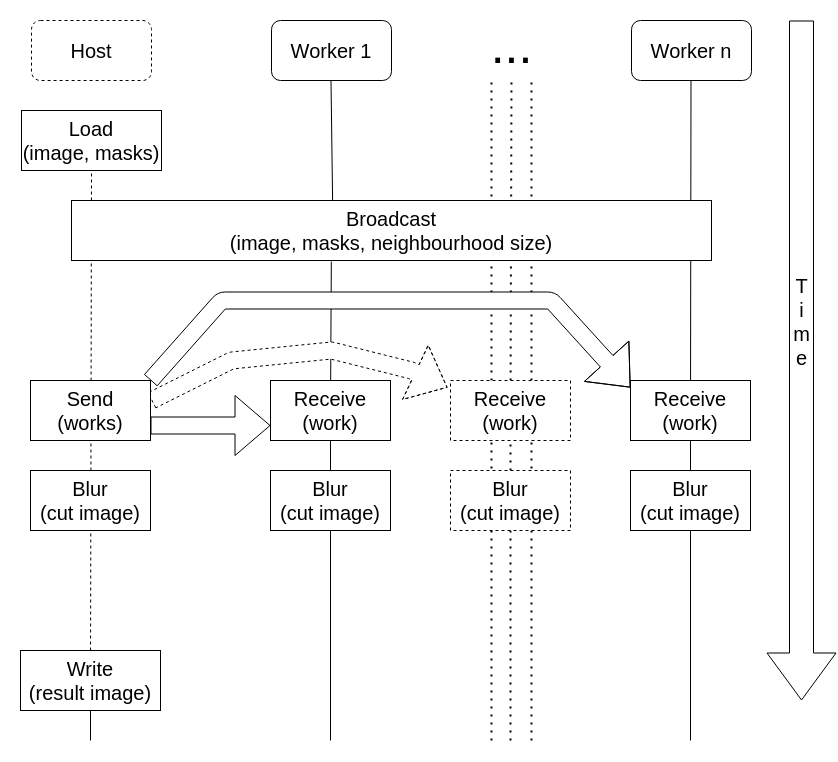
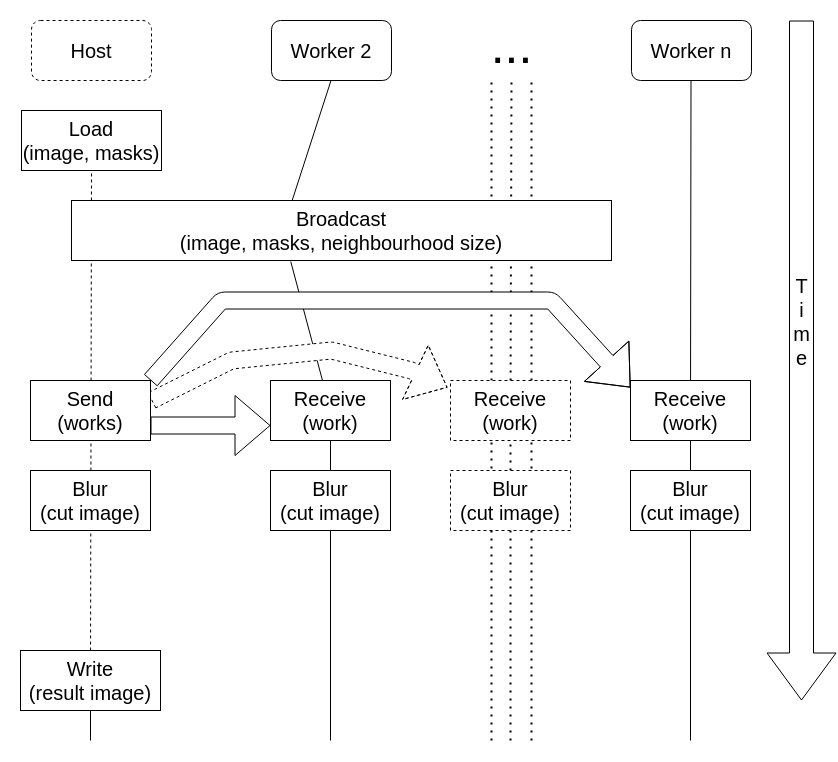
  <mxCell id="0" />
  <mxCell id="1" parent="0" />
  <mxCell id="2" value="" style="endArrow=none;dashed=1;html=1;dashPattern=1 3;strokeWidth=2;" edge="1" parent="1" target="33"><mxGeometry width="50" height="50" relative="1" as="geometry"><mxPoint x="510" y="740" as="sourcePoint" /><mxPoint x="510" y="440" as="targetPoint" /></mxGeometry></mxCell>
  <mxCell id="3" value="" style="endArrow=none;dashed=1;html=1;dashPattern=1 3;strokeWidth=2;" edge="1" parent="1"><mxGeometry width="50" height="50" relative="1" as="geometry"><mxPoint x="491" y="740" as="sourcePoint" /><mxPoint x="491" y="80" as="targetPoint" /></mxGeometry></mxCell>
  <mxCell id="4" value="" style="endArrow=none;dashed=1;html=1;dashPattern=1 3;strokeWidth=2;" edge="1" parent="1" source="31"><mxGeometry width="50" height="50" relative="1" as="geometry"><mxPoint x="511" y="700" as="sourcePoint" /><mxPoint x="511" y="80" as="targetPoint" /></mxGeometry></mxCell>
  <mxCell id="5" value="" style="endArrow=none;dashed=1;html=1;dashPattern=1 3;strokeWidth=2;" edge="1" parent="1"><mxGeometry width="50" height="50" relative="1" as="geometry"><mxPoint x="531" y="740" as="sourcePoint" /><mxPoint x="531" y="80" as="targetPoint" /></mxGeometry></mxCell>
  <mxCell id="6" value="" style="endArrow=none;html=1;entryX=0.406;entryY=1.017;entryDx=0;entryDy=0;entryPerimeter=0;" edge="1" parent="1" source="24" target="27"><mxGeometry width="50" height="50" relative="1" as="geometry"><mxPoint x="330.944" y="320" as="sourcePoint" /><mxPoint x="330.5" y="80" as="targetPoint" /></mxGeometry></mxCell>
  <mxCell id="7" value="&lt;div&gt;&lt;font style=&quot;font-size: 20px&quot;&gt;Host&lt;/font&gt;&lt;/div&gt;" style="rounded=1;whiteSpace=wrap;html=1;dashed=1;" parent="1" vertex="1"><mxGeometry x="31" y="20" width="120" height="60" as="geometry" /></mxCell>
  <mxCell id="8" value="&lt;div&gt;&lt;font style=&quot;font-size: 20px&quot;&gt;Worker n&lt;br&gt;&lt;/font&gt;&lt;/div&gt;" style="rounded=1;whiteSpace=wrap;html=1;" parent="1" vertex="1"><mxGeometry x="631" y="20" width="120" height="60" as="geometry" /></mxCell>
  <mxCell id="9" value="" style="endArrow=none;html=1;entryX=0.5;entryY=1;entryDx=0;entryDy=0;" parent="1" source="16" edge="1"><mxGeometry width="50" height="50" relative="1" as="geometry"><mxPoint x="691" y="660" as="sourcePoint" /><mxPoint x="690.5" y="80" as="targetPoint" /></mxGeometry></mxCell>
  <mxCell id="10" value="&lt;div&gt;&lt;font style=&quot;font-size: 20px&quot;&gt;Load&lt;/font&gt;&lt;/div&gt;&lt;div&gt;&lt;font style=&quot;font-size: 20px&quot;&gt;(image, masks)&lt;br&gt;&lt;/font&gt;&lt;/div&gt;" style="rounded=0;whiteSpace=wrap;html=1;" parent="1" vertex="1"><mxGeometry x="21" y="110" width="140" height="60" as="geometry" /></mxCell>
  <mxCell id="11" value="" style="endArrow=none;html=1;entryX=0.5;entryY=1;entryDx=0;entryDy=0;dashed=1;" parent="1" target="10" edge="1" source="29"><mxGeometry width="50" height="50" relative="1" as="geometry"><mxPoint x="91" y="740" as="sourcePoint" /><mxPoint x="91" y="80" as="targetPoint" /></mxGeometry></mxCell>
  <mxCell id="12" value="&lt;div style=&quot;font-size: 20px&quot;&gt;&lt;font style=&quot;font-size: 20px&quot;&gt;Blur&lt;/font&gt;&lt;/div&gt;&lt;div style=&quot;font-size: 20px&quot;&gt;&lt;font style=&quot;font-size: 20px&quot;&gt;(cut image)&lt;/font&gt;&lt;br&gt;&lt;/div&gt;" style="rounded=0;whiteSpace=wrap;html=1;" parent="1" vertex="1"><mxGeometry x="30" y="470" width="120" height="60" as="geometry" /></mxCell>
  <mxCell id="13" value="&lt;div style=&quot;font-size: 20px&quot;&gt;&lt;font style=&quot;font-size: 20px&quot;&gt;Blur&lt;/font&gt;&lt;/div&gt;&lt;div style=&quot;font-size: 20px&quot;&gt;&lt;font style=&quot;font-size: 20px&quot;&gt;(cut image)&lt;/font&gt;&lt;br&gt;&lt;/div&gt;" style="rounded=0;whiteSpace=wrap;html=1;" parent="1" vertex="1"><mxGeometry x="630" y="470" width="120" height="60" as="geometry" /></mxCell>
  <mxCell id="14" value="" style="endArrow=none;html=1;entryX=0.5;entryY=1;entryDx=0;entryDy=0;" parent="1" target="13" edge="1"><mxGeometry width="50" height="50" relative="1" as="geometry"><mxPoint x="690" y="740" as="sourcePoint" /><mxPoint x="689.5" y="160" as="targetPoint" /></mxGeometry></mxCell>
  <mxCell id="15" value="" style="shape=flexArrow;endArrow=classic;html=1;width=17;endSize=11.33;endWidth=42;entryX=0;entryY=0.75;entryDx=0;entryDy=0;exitX=1;exitY=0.75;exitDx=0;exitDy=0;" parent="1" edge="1" target="24" source="35"><mxGeometry width="50" height="50" relative="1" as="geometry"><mxPoint x="150" y="409.5" as="sourcePoint" /><mxPoint x="330" y="409.5" as="targetPoint" /><Array as="points" /></mxGeometry></mxCell>
  <mxCell id="16" value="&lt;div style=&quot;font-size: 20px&quot;&gt;&lt;font style=&quot;font-size: 20px&quot;&gt;Receive&lt;/font&gt;&lt;/div&gt;&lt;div style=&quot;font-size: 20px&quot;&gt;&lt;font style=&quot;font-size: 20px&quot;&gt;(work)&lt;/font&gt;&lt;br&gt;&lt;/div&gt;" style="rounded=0;whiteSpace=wrap;html=1;" parent="1" vertex="1"><mxGeometry x="630" y="380" width="120" height="60" as="geometry" /></mxCell>
  <mxCell id="17" value="" style="endArrow=none;html=1;entryX=0.5;entryY=1;entryDx=0;entryDy=0;" edge="1" parent="1" source="13" target="16"><mxGeometry width="50" height="50" relative="1" as="geometry"><mxPoint x="689.956" y="450" as="sourcePoint" /><mxPoint x="689.5" y="140" as="targetPoint" /></mxGeometry></mxCell>
  <mxCell id="18" value="" style="shape=flexArrow;endArrow=classic;html=1;width=24;endSize=15.33;endWidth=44;" edge="1" parent="1"><mxGeometry width="50" height="50" relative="1" as="geometry"><mxPoint x="801" y="20" as="sourcePoint" /><mxPoint x="801" y="700" as="targetPoint" /></mxGeometry></mxCell>
  <mxCell id="19" value="&lt;div&gt;&lt;font style=&quot;font-size: 20px&quot;&gt;T&lt;/font&gt;&lt;/div&gt;&lt;div&gt;&lt;font style=&quot;font-size: 20px&quot;&gt;i&lt;/font&gt;&lt;/div&gt;&lt;div&gt;&lt;font style=&quot;font-size: 20px&quot;&gt;m&lt;/font&gt;&lt;/div&gt;&lt;div&gt;&lt;font style=&quot;font-size: 20px&quot;&gt;e&lt;/font&gt;&lt;/div&gt;" style="edgeLabel;html=1;align=center;verticalAlign=middle;resizable=0;points=[];rotation=0;" vertex="1" connectable="0" parent="18"><mxGeometry x="-0.544" y="-1" relative="1" as="geometry"><mxPoint y="145" as="offset" /></mxGeometry></mxCell>
- <mxCell id="20" value="&lt;div&gt;&lt;font style=&quot;font-size: 20px&quot;&gt;Worker 1&lt;/font&gt;&lt;/div&gt;" style="rounded=1;whiteSpace=wrap;html=1;" vertex="1" parent="1"><mxGeometry x="271" y="20" width="120" height="60" as="geometry" /></mxCell>
+ <mxCell id="20" value="&lt;div&gt;&lt;font style=&quot;font-size: 20px&quot;&gt;Worker 2&lt;/font&gt;&lt;/div&gt;" style="rounded=1;whiteSpace=wrap;html=1;" vertex="1" parent="1"><mxGeometry x="271" y="20" width="120" height="60" as="geometry" /></mxCell>
  <mxCell id="21" value="" style="endArrow=none;html=1;entryX=0.5;entryY=1;entryDx=0;entryDy=0;exitX=0.408;exitY=0.017;exitDx=0;exitDy=0;exitPerimeter=0;" edge="1" parent="1" source="27"><mxGeometry width="50" height="50" relative="1" as="geometry"><mxPoint x="331" y="190" as="sourcePoint" /><mxPoint x="330.5" y="80" as="targetPoint" /></mxGeometry></mxCell>
  <mxCell id="22" value="&lt;div style=&quot;font-size: 20px&quot;&gt;&lt;font style=&quot;font-size: 20px&quot;&gt;Blur&lt;/font&gt;&lt;/div&gt;&lt;div style=&quot;font-size: 20px&quot;&gt;&lt;font style=&quot;font-size: 20px&quot;&gt;(cut image)&lt;/font&gt;&lt;br&gt;&lt;/div&gt;" style="rounded=0;whiteSpace=wrap;html=1;" vertex="1" parent="1"><mxGeometry x="270" y="470" width="120" height="60" as="geometry" /></mxCell>
  <mxCell id="23" value="" style="endArrow=none;html=1;entryX=0.5;entryY=1;entryDx=0;entryDy=0;" edge="1" parent="1" target="22"><mxGeometry width="50" height="50" relative="1" as="geometry"><mxPoint x="330" y="740" as="sourcePoint" /><mxPoint x="329.5" y="160" as="targetPoint" /></mxGeometry></mxCell>
  <mxCell id="24" value="&lt;div style=&quot;font-size: 20px&quot;&gt;&lt;font style=&quot;font-size: 20px&quot;&gt;Receive&lt;/font&gt;&lt;/div&gt;&lt;div style=&quot;font-size: 20px&quot;&gt;&lt;font style=&quot;font-size: 20px&quot;&gt;(work)&lt;/font&gt;&lt;br&gt;&lt;/div&gt;" style="rounded=0;whiteSpace=wrap;html=1;" vertex="1" parent="1"><mxGeometry x="270" y="380" width="120" height="60" as="geometry" /></mxCell>
  <mxCell id="25" value="" style="endArrow=none;html=1;entryX=0.5;entryY=1;entryDx=0;entryDy=0;" edge="1" parent="1" source="22" target="24"><mxGeometry width="50" height="50" relative="1" as="geometry"><mxPoint x="329.956" y="450" as="sourcePoint" /><mxPoint x="329.5" y="140" as="targetPoint" /></mxGeometry></mxCell>
  <mxCell id="26" value="&lt;font style=&quot;font-size: 50px&quot;&gt;...&lt;/font&gt;" style="text;html=1;align=center;verticalAlign=middle;resizable=0;points=[];autosize=1;" vertex="1" parent="1"><mxGeometry x="481" y="30" width="60" height="30" as="geometry" /></mxCell>
- <mxCell id="27" value="&lt;div style=&quot;font-size: 20px&quot;&gt;&lt;font style=&quot;font-size: 20px&quot;&gt;Broadcast&lt;/font&gt;&lt;/div&gt;&lt;div style=&quot;font-size: 20px&quot;&gt;&lt;font style=&quot;font-size: 20px&quot;&gt;(image, masks, neighbourhood size)&lt;/font&gt;&lt;br&gt;&lt;/div&gt;" style="rounded=0;whiteSpace=wrap;html=1;" parent="1" vertex="1"><mxGeometry x="71" y="200" width="640" height="60" as="geometry" /></mxCell>
+ <mxCell id="27" value="&lt;div style=&quot;font-size: 20px&quot;&gt;&lt;font style=&quot;font-size: 20px&quot;&gt;Broadcast&lt;/font&gt;&lt;/div&gt;&lt;div style=&quot;font-size: 20px&quot;&gt;&lt;font style=&quot;font-size: 20px&quot;&gt;(image, masks, neighbourhood size)&lt;/font&gt;&lt;br&gt;&lt;/div&gt;" style="rounded=0;whiteSpace=wrap;html=1;" parent="1" vertex="1"><mxGeometry x="71" y="200" width="540" height="60" as="geometry" /></mxCell>
  <mxCell id="28" value="" style="shape=flexArrow;endArrow=classic;html=1;width=17;endSize=11.33;endWidth=42;entryX=0;entryY=0.117;entryDx=0;entryDy=0;fillOpacity=100;exitX=1;exitY=0;exitDx=0;exitDy=0;fillColor=#ffffff;entryPerimeter=0;" edge="1" parent="1" source="35" target="16"><mxGeometry width="50" height="50" relative="1" as="geometry"><mxPoint x="230" y="350" as="sourcePoint" /><mxPoint x="410" y="350" as="targetPoint" /><Array as="points"><mxPoint x="221" y="300" /><mxPoint x="551" y="300" /></Array></mxGeometry></mxCell>
  <mxCell id="29" value="&lt;div style=&quot;font-size: 20px&quot;&gt;&lt;font style=&quot;font-size: 20px&quot;&gt;Write&lt;/font&gt;&lt;/div&gt;&lt;div style=&quot;font-size: 20px&quot;&gt;&lt;font style=&quot;font-size: 20px&quot;&gt;(result image)&lt;/font&gt;&lt;br&gt;&lt;/div&gt;" style="rounded=0;whiteSpace=wrap;html=1;" parent="1" vertex="1"><mxGeometry x="20" y="650" width="140" height="60" as="geometry" /></mxCell>
  <mxCell id="30" value="" style="endArrow=none;html=1;entryX=0.5;entryY=1;entryDx=0;entryDy=0;" edge="1" parent="1" target="29"><mxGeometry width="50" height="50" relative="1" as="geometry"><mxPoint x="90" y="740" as="sourcePoint" /><mxPoint x="90" y="210" as="targetPoint" /></mxGeometry></mxCell>
  <mxCell id="31" value="&lt;div style=&quot;font-size: 20px&quot;&gt;&lt;font style=&quot;font-size: 20px&quot;&gt;Receive&lt;/font&gt;&lt;/div&gt;&lt;div style=&quot;font-size: 20px&quot;&gt;&lt;font style=&quot;font-size: 20px&quot;&gt;(work)&lt;/font&gt;&lt;br&gt;&lt;/div&gt;" style="rounded=0;whiteSpace=wrap;html=1;dashed=1;" vertex="1" parent="1"><mxGeometry x="450" y="380" width="120" height="60" as="geometry" /></mxCell>
  <mxCell id="32" value="" style="endArrow=none;dashed=1;html=1;dashPattern=1 3;strokeWidth=2;" edge="1" parent="1" source="33" target="31"><mxGeometry width="50" height="50" relative="1" as="geometry"><mxPoint x="510" y="740" as="sourcePoint" /><mxPoint x="510" y="120" as="targetPoint" /></mxGeometry></mxCell>
  <mxCell id="33" value="&lt;div style=&quot;font-size: 20px&quot;&gt;&lt;font style=&quot;font-size: 20px&quot;&gt;Blur&lt;/font&gt;&lt;/div&gt;&lt;div style=&quot;font-size: 20px&quot;&gt;&lt;font style=&quot;font-size: 20px&quot;&gt;(cut image)&lt;/font&gt;&lt;br&gt;&lt;/div&gt;" style="rounded=0;whiteSpace=wrap;html=1;dashed=1;" vertex="1" parent="1"><mxGeometry x="450" y="470" width="120" height="60" as="geometry" /></mxCell>
  <mxCell id="34" value="" style="shape=flexArrow;endArrow=classic;html=1;width=17;endSize=11.33;endWidth=42;entryX=-0.025;entryY=0.117;entryDx=0;entryDy=0;fillOpacity=100;exitX=1;exitY=0;exitDx=0;exitDy=0;fillColor=#ffffff;dashed=1;entryPerimeter=0;" edge="1" parent="1" target="31"><mxGeometry width="50" height="50" relative="1" as="geometry"><mxPoint x="151" y="400" as="sourcePoint" /><mxPoint x="631" y="415" as="targetPoint" /><Array as="points"><mxPoint x="231" y="360" /><mxPoint x="331" y="350" /><mxPoint x="411" y="370" /></Array></mxGeometry></mxCell>
  <mxCell id="35" value="&lt;div style=&quot;font-size: 20px&quot;&gt;&lt;font style=&quot;font-size: 20px&quot;&gt;Send&lt;/font&gt;&lt;/div&gt;&lt;div style=&quot;font-size: 20px&quot;&gt;&lt;font style=&quot;font-size: 20px&quot;&gt;(works)&lt;/font&gt;&lt;br&gt;&lt;/div&gt;" style="rounded=0;whiteSpace=wrap;html=1;" parent="1" vertex="1"><mxGeometry x="30" y="380" width="120" height="60" as="geometry" /></mxCell>
